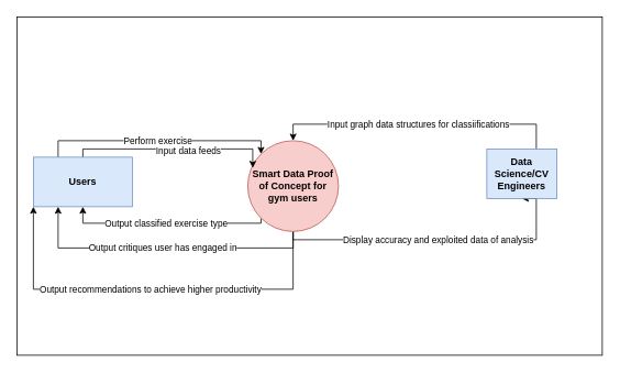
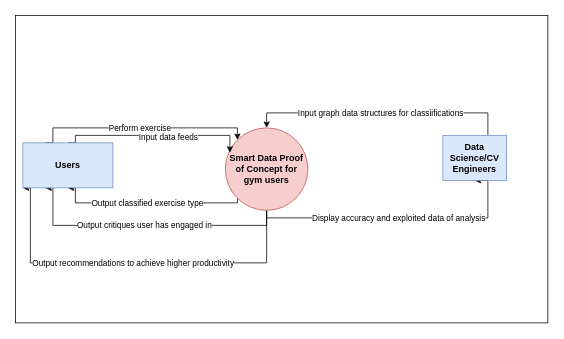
  <mxCell id="0" />
  <mxCell id="1" parent="0" />
  <mxCell id="2" value="" style="rounded=0;whiteSpace=wrap;html=1;" vertex="1" parent="1"><mxGeometry x="20" y="20" width="710" height="410" as="geometry" /></mxCell>
  <mxCell id="3" value="Display accuracy and exploited data of analysis" style="edgeStyle=orthogonalEdgeStyle;rounded=0;orthogonalLoop=1;jettySize=auto;html=1;entryX=0.5;entryY=1;entryDx=0;entryDy=0;" edge="1" parent="1" source="7" target="9"><mxGeometry relative="1" as="geometry"><Array as="points"><mxPoint x="355" y="290" /><mxPoint x="650" y="290" /></Array></mxGeometry></mxCell>
  <mxCell id="4" value="Output classified exercise type" style="edgeStyle=orthogonalEdgeStyle;rounded=0;orthogonalLoop=1;jettySize=auto;html=1;exitX=0;exitY=1;exitDx=0;exitDy=0;entryX=0.5;entryY=1;entryDx=0;entryDy=0;" edge="1" parent="1" source="7" target="13"><mxGeometry relative="1" as="geometry"><Array as="points"><mxPoint x="316" y="270" /><mxPoint x="100" y="270" /></Array></mxGeometry></mxCell>
  <mxCell id="5" value="Output critiques user has engaged in" style="edgeStyle=orthogonalEdgeStyle;rounded=0;orthogonalLoop=1;jettySize=auto;html=1;entryX=0.25;entryY=1;entryDx=0;entryDy=0;" edge="1" parent="1" source="7" target="13"><mxGeometry relative="1" as="geometry"><Array as="points"><mxPoint x="355" y="300" /><mxPoint x="70" y="300" /></Array></mxGeometry></mxCell>
  <mxCell id="6" value="Output recommendations to achieve higher productivity" style="edgeStyle=orthogonalEdgeStyle;rounded=0;orthogonalLoop=1;jettySize=auto;html=1;entryX=0;entryY=1;entryDx=0;entryDy=0;" edge="1" parent="1" source="7" target="13"><mxGeometry relative="1" as="geometry"><Array as="points"><mxPoint x="355" y="350" /><mxPoint x="40" y="350" /></Array></mxGeometry></mxCell>
  <mxCell id="7" value="&lt;b&gt;Smart Data Proof of Concept for gym users&lt;/b&gt;" style="ellipse;whiteSpace=wrap;html=1;aspect=fixed;fillColor=#f8cecc;strokeColor=#b85450;" vertex="1" parent="1"><mxGeometry x="300" y="170" width="110" height="110" as="geometry" /></mxCell>
  <mxCell id="8" value="Input graph data structures for classiifications" style="edgeStyle=orthogonalEdgeStyle;rounded=0;orthogonalLoop=1;jettySize=auto;html=1;entryX=0.5;entryY=0;entryDx=0;entryDy=0;" edge="1" parent="1" source="9" target="7"><mxGeometry relative="1" as="geometry"><Array as="points"><mxPoint x="650" y="150" /><mxPoint x="355" y="150" /></Array></mxGeometry></mxCell>
  <mxCell id="9" value="&lt;b&gt;Data Science/CV Engineers&lt;/b&gt;" style="rounded=0;whiteSpace=wrap;html=1;fillColor=#dae8fc;strokeColor=#6c8ebf;" vertex="1" parent="1"><mxGeometry x="590" y="180" width="85" height="60" as="geometry" /></mxCell>
  <mxCell id="10" value="Perform exercise" style="edgeStyle=orthogonalEdgeStyle;rounded=0;orthogonalLoop=1;jettySize=auto;html=1;exitX=0.25;exitY=0;exitDx=0;exitDy=0;entryX=0;entryY=0;entryDx=0;entryDy=0;" edge="1" parent="1" source="13" target="7"><mxGeometry relative="1" as="geometry"><Array as="points"><mxPoint x="70" y="170" /><mxPoint x="316" y="170" /></Array></mxGeometry></mxCell>
  <mxCell id="11" style="edgeStyle=orthogonalEdgeStyle;rounded=0;orthogonalLoop=1;jettySize=auto;html=1;exitX=0.5;exitY=0;exitDx=0;exitDy=0;entryX=0.055;entryY=0.3;entryDx=0;entryDy=0;entryPerimeter=0;" edge="1" parent="1" source="13" target="7"><mxGeometry relative="1" as="geometry"><Array as="points"><mxPoint x="100" y="180" /><mxPoint x="306" y="180" /></Array></mxGeometry></mxCell>
  <mxCell id="12" value="Input data feeds" style="edgeLabel;html=1;align=center;verticalAlign=middle;resizable=0;points=[];" vertex="1" connectable="0" parent="11"><mxGeometry x="0.146" y="-1" relative="1" as="geometry"><mxPoint as="offset" /></mxGeometry></mxCell>
- <mxCell id="13" value="&lt;b&gt;Users&lt;/b&gt;" style="rounded=0;whiteSpace=wrap;html=1;fillColor=#dae8fc;strokeColor=#6c8ebf;" vertex="1" parent="1"><mxGeometry x="40" y="190" width="120" height="60" as="geometry" /></mxCell>
+ <mxCell id="13" value="&lt;b&gt;Users&lt;/b&gt;" style="rounded=0;whiteSpace=wrap;html=1;fillColor=#dae8fc;strokeColor=#6c8ebf;" vertex="1" parent="1"><mxGeometry x="30" y="190" width="120" height="60" as="geometry" /></mxCell>
